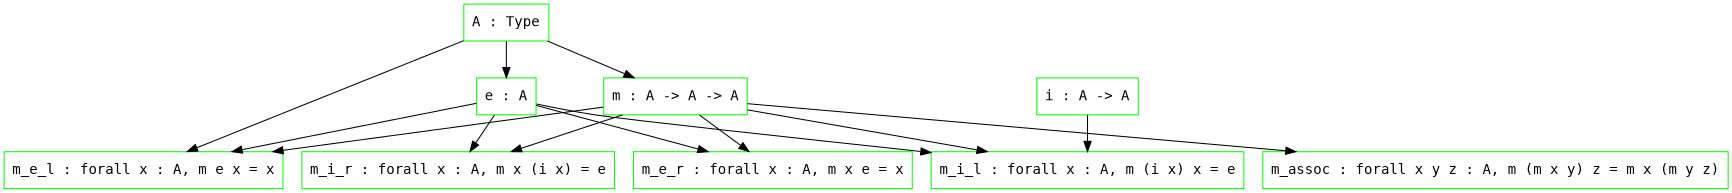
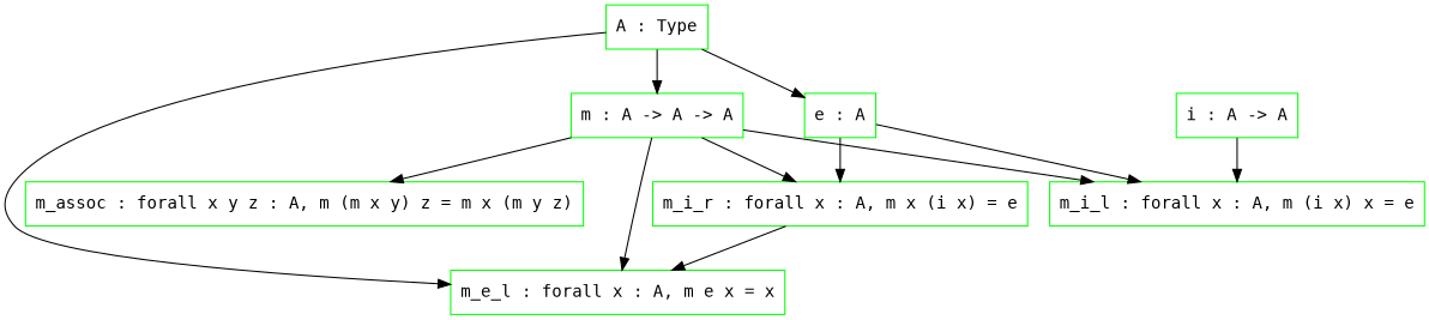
  digraph {
    fontname="DejaVu Sans Mono"
    node [color=green fontname="DejaVu Sans Mono" shape=rectangle]
    edge [fontname="DejaVu Sans Mono"]
    n1 [label="A : Type"]
    n2 [label="m : A -> A -> A"]
    n3 [label="e : A"]
    n4 [label="m_e_l : forall x : A, m e x = x"]
    n5 [label="m_assoc : forall x y z : A, m (m x y) z = m x (m y z)"]
-   n6 [label="m_e_r : forall x : A, m x e = x"]
    n7 [label="m_i_l : forall x : A, m (i x) x = e"]
    n8 [label="m_i_r : forall x : A, m x (i x) = e"]
    n9 [label="i : A -> A"]
    n1 -> n2
    n1 -> n3
    n1 -> n4
    n2 -> n4
    n2 -> n5
-   n2 -> n6
    n2 -> n7
    n2 -> n8
-   n3 -> n4
-   n3 -> n6
+   n8 -> n4
    n3 -> n7
    n3 -> n8
    n9 -> n7
  }
